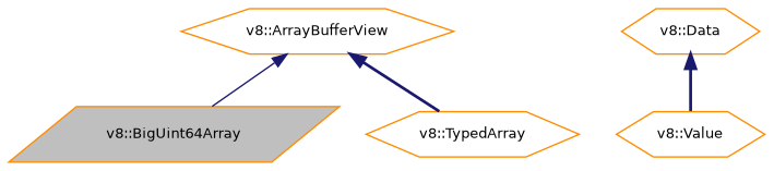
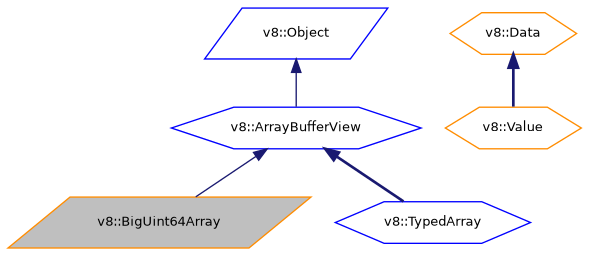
  digraph {
    node [color=darkorange fillcolor=white fontname=Helvetica fontsize=10 shape=hexagon style=filled]
    edge [color=midnightblue dir=back fontname=Helvetica fontsize=10 labelfontname=Helvetica labelfontsize=10 style=solid]
    n1 [fillcolor=grey75 fontcolor=black height=0.2 label="v8::BigUint64Array" shape=parallelogram width=0.4]
-   n2 [height=0.2 label="v8::TypedArray" width=0.4]
-   n3 [height=0.2 label="v8::ArrayBufferView" width=0.4]
+   n2 [color=blue height=0.2 label="v8::TypedArray" width=0.4]
+   n3 [color=blue height=0.2 label="v8::ArrayBufferView" width=0.4]
+   n4 [color=blue height=0.2 label="v8::Object" shape=parallelogram width=0.4]
    n5 [height=0.2 label="v8::Value" width=0.4]
    n6 [height=0.2 label="v8::Data" width=0.4]
    n3 -> n1
    n3 -> n2 [style=bold]
+   n4 -> n3
    n6 -> n5 [style=bold]
  }
